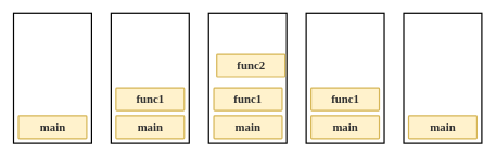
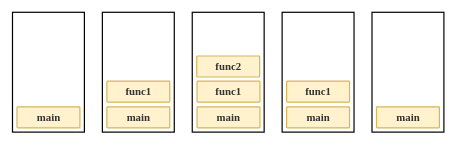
  <mxCell id="0" />
  <mxCell id="1" parent="0" />
  <mxCell id="2" value="" style="rounded=0;whiteSpace=wrap;html=1;strokeWidth=2;perimeterSpacing=0;absoluteArcSize=0;arcSize=4;imageHeight=24;" vertex="1" parent="1"><mxGeometry x="20" y="20" width="120" height="200" as="geometry" /></mxCell>
  <mxCell id="3" value="" style="rounded=0;whiteSpace=wrap;html=1;strokeWidth=2;perimeterSpacing=0;absoluteArcSize=0;arcSize=4;imageHeight=24;" vertex="1" parent="1"><mxGeometry x="170" y="20" width="120" height="200" as="geometry" /></mxCell>
  <mxCell id="4" value="" style="rounded=0;whiteSpace=wrap;html=1;strokeWidth=2;perimeterSpacing=0;absoluteArcSize=0;arcSize=4;imageHeight=24;" vertex="1" parent="1"><mxGeometry x="320" y="20" width="120" height="200" as="geometry" /></mxCell>
  <mxCell id="5" value="" style="rounded=0;whiteSpace=wrap;html=1;strokeWidth=2;perimeterSpacing=0;absoluteArcSize=0;arcSize=4;imageHeight=24;" vertex="1" parent="1"><mxGeometry x="470" y="20" width="120" height="200" as="geometry" /></mxCell>
  <mxCell id="6" value="" style="rounded=0;whiteSpace=wrap;html=1;strokeWidth=2;perimeterSpacing=0;absoluteArcSize=0;arcSize=4;imageHeight=24;" vertex="1" parent="1"><mxGeometry x="620" y="20" width="120" height="200" as="geometry" /></mxCell>
  <mxCell id="7" value="&lt;h2&gt;&lt;font face=&quot;Verdana&quot; color=&quot;#333333&quot;&gt;main&lt;/font&gt;&lt;/h2&gt;" style="rounded=1;whiteSpace=wrap;html=1;strokeWidth=2;perimeterSpacing=0;absoluteArcSize=0;arcSize=4;imageHeight=24;fillColor=#fff2cc;strokeColor=#d6b656;" vertex="1" parent="1"><mxGeometry x="27.5" y="178" width="105" height="35" as="geometry" /></mxCell>
  <mxCell id="8" value="&lt;h2&gt;&lt;font face=&quot;Verdana&quot; color=&quot;#333333&quot;&gt;main&lt;/font&gt;&lt;/h2&gt;" style="rounded=1;whiteSpace=wrap;html=1;strokeWidth=2;perimeterSpacing=0;absoluteArcSize=0;arcSize=4;imageHeight=24;fillColor=#fff2cc;strokeColor=#d6b656;" vertex="1" parent="1"><mxGeometry x="177.5" y="178" width="105" height="35" as="geometry" /></mxCell>
  <mxCell id="9" value="&lt;h2&gt;&lt;font face=&quot;Verdana&quot; color=&quot;#333333&quot;&gt;main&lt;/font&gt;&lt;/h2&gt;" style="rounded=1;whiteSpace=wrap;html=1;strokeWidth=2;perimeterSpacing=0;absoluteArcSize=0;arcSize=4;imageHeight=24;fillColor=#fff2cc;strokeColor=#d6b656;" vertex="1" parent="1"><mxGeometry x="328" y="178" width="105" height="35" as="geometry" /></mxCell>
  <mxCell id="10" value="&lt;h2&gt;&lt;font face=&quot;Verdana&quot; color=&quot;#333333&quot;&gt;main&lt;/font&gt;&lt;/h2&gt;" style="rounded=1;whiteSpace=wrap;html=1;strokeWidth=2;perimeterSpacing=0;absoluteArcSize=0;arcSize=4;imageHeight=24;fillColor=#fff2cc;strokeColor=#d6b656;" vertex="1" parent="1"><mxGeometry x="477.5" y="178" width="105" height="35" as="geometry" /></mxCell>
  <mxCell id="11" value="&lt;h2&gt;&lt;font face=&quot;Verdana&quot; color=&quot;#333333&quot;&gt;main&lt;/font&gt;&lt;/h2&gt;" style="rounded=1;whiteSpace=wrap;html=1;strokeWidth=2;perimeterSpacing=0;absoluteArcSize=0;arcSize=4;imageHeight=24;fillColor=#fff2cc;strokeColor=#d6b656;" vertex="1" parent="1"><mxGeometry x="627.5" y="178" width="105" height="35" as="geometry" /></mxCell>
  <mxCell id="12" value="&lt;h2&gt;&lt;font face=&quot;Verdana&quot; color=&quot;#333333&quot;&gt;func1&lt;/font&gt;&lt;/h2&gt;" style="rounded=1;whiteSpace=wrap;html=1;strokeWidth=2;perimeterSpacing=0;absoluteArcSize=0;arcSize=4;imageHeight=24;fillColor=#fff2cc;strokeColor=#d6b656;" vertex="1" parent="1"><mxGeometry x="177.5" y="135" width="105" height="35" as="geometry" /></mxCell>
  <mxCell id="13" value="&lt;h2&gt;&lt;font face=&quot;Verdana&quot; color=&quot;#333333&quot;&gt;func1&lt;/font&gt;&lt;/h2&gt;" style="rounded=1;whiteSpace=wrap;html=1;strokeWidth=2;perimeterSpacing=0;absoluteArcSize=0;arcSize=4;imageHeight=24;fillColor=#fff2cc;strokeColor=#d6b656;" vertex="1" parent="1"><mxGeometry x="328" y="135" width="105" height="35" as="geometry" /></mxCell>
- <mxCell id="14" value="&lt;h2&gt;&lt;font face=&quot;Verdana&quot; color=&quot;#333333&quot;&gt;func2&lt;/font&gt;&lt;/h2&gt;" style="rounded=1;whiteSpace=wrap;html=1;strokeWidth=2;perimeterSpacing=0;absoluteArcSize=0;arcSize=4;imageHeight=24;fillColor=#fff2cc;strokeColor=#d6b656;" vertex="1" parent="1"><mxGeometry x="332.5" y="83" width="105" height="35" as="geometry" /></mxCell>
+ <mxCell id="14" value="&lt;h2&gt;&lt;font face=&quot;Verdana&quot; color=&quot;#333333&quot;&gt;func2&lt;/font&gt;&lt;/h2&gt;" style="rounded=1;whiteSpace=wrap;html=1;strokeWidth=2;perimeterSpacing=0;absoluteArcSize=0;arcSize=4;imageHeight=24;fillColor=#fff2cc;strokeColor=#d6b656;" vertex="1" parent="1"><mxGeometry x="327.5" y="93" width="105" height="35" as="geometry" /></mxCell>
  <mxCell id="15" value="&lt;h2&gt;&lt;font face=&quot;Verdana&quot; color=&quot;#333333&quot;&gt;func1&lt;/font&gt;&lt;/h2&gt;" style="rounded=1;whiteSpace=wrap;html=1;strokeWidth=2;perimeterSpacing=0;absoluteArcSize=0;arcSize=4;imageHeight=24;fillColor=#fff2cc;strokeColor=#d6b656;" vertex="1" parent="1"><mxGeometry x="477.5" y="135" width="105" height="35" as="geometry" /></mxCell>
